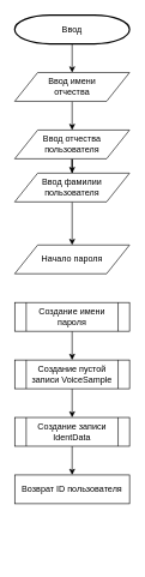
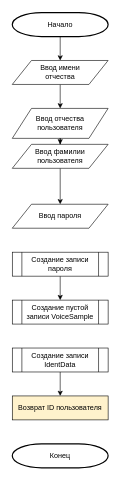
  <mxCell id="0" />
  <mxCell id="1" parent="0" />
  <mxCell id="2" value="" style="edgeStyle=orthogonalEdgeStyle;rounded=0;orthogonalLoop=1;jettySize=auto;html=1;" parent="1" source="3" target="5" edge="1"><mxGeometry relative="1" as="geometry" /></mxCell>
- <mxCell id="3" value="&lt;div&gt;Ввод&lt;/div&gt;" style="strokeWidth=2;html=1;shape=mxgraph.flowchart.terminator;whiteSpace=wrap;" parent="1" vertex="1"><mxGeometry x="20" y="20" width="160" height="40" as="geometry" /></mxCell>
+ <mxCell id="3" value="&lt;div&gt;Начало&lt;/div&gt;" style="strokeWidth=2;html=1;shape=mxgraph.flowchart.terminator;whiteSpace=wrap;" parent="1" vertex="1"><mxGeometry x="20" y="20" width="160" height="40" as="geometry" /></mxCell>
  <mxCell id="4" value="" style="edgeStyle=orthogonalEdgeStyle;rounded=0;orthogonalLoop=1;jettySize=auto;html=1;" parent="1" source="5" target="7" edge="1"><mxGeometry relative="1" as="geometry" /></mxCell>
  <mxCell id="5" value="&lt;div&gt;Ввод имени&lt;/div&gt;&lt;div&gt;отчества&lt;br&gt;&lt;/div&gt;" style="shape=parallelogram;perimeter=parallelogramPerimeter;whiteSpace=wrap;html=1;" parent="1" vertex="1"><mxGeometry x="20" y="100" width="160" height="40" as="geometry" /></mxCell>
  <mxCell id="6" value="" style="edgeStyle=orthogonalEdgeStyle;rounded=0;orthogonalLoop=1;jettySize=auto;html=1;" edge="1" parent="1" source="7" target="9"><mxGeometry relative="1" as="geometry" /></mxCell>
- <mxCell id="7" value="&lt;div&gt;Ввод отчества&lt;/div&gt;&lt;div&gt;пользователя&lt;br&gt;&lt;/div&gt;" style="shape=parallelogram;perimeter=parallelogramPerimeter;whiteSpace=wrap;html=1;" parent="1" vertex="1"><mxGeometry x="20" y="180" width="160" height="40" as="geometry" /></mxCell>
+ <mxCell id="7" value="&lt;div&gt;Ввод отчества&lt;/div&gt;&lt;div&gt;пользователя&lt;br&gt;&lt;/div&gt;" style="shape=parallelogram;perimeter=parallelogramPerimeter;whiteSpace=wrap;html=1;" parent="1" vertex="1"><mxGeometry x="20" y="180" width="160" height="50" as="geometry" /></mxCell>
  <mxCell id="8" value="" style="edgeStyle=orthogonalEdgeStyle;rounded=0;orthogonalLoop=1;jettySize=auto;html=1;" edge="1" parent="1" source="9" target="10"><mxGeometry relative="1" as="geometry" /></mxCell>
  <mxCell id="9" value="&lt;div&gt;Ввод фамилии&lt;/div&gt;&lt;div&gt;пользователя&lt;br&gt;&lt;/div&gt;" style="shape=parallelogram;perimeter=parallelogramPerimeter;whiteSpace=wrap;html=1;" vertex="1" parent="1"><mxGeometry x="20" y="240" width="160" height="40" as="geometry" /></mxCell>
- <mxCell id="10" value="&lt;div&gt;Начало пароля&lt;br&gt;&lt;/div&gt;" style="shape=parallelogram;perimeter=parallelogramPerimeter;whiteSpace=wrap;html=1;" vertex="1" parent="1"><mxGeometry x="20" y="340" width="160" height="40" as="geometry" /></mxCell>
+ <mxCell id="10" value="&lt;div&gt;Ввод пароля&lt;br&gt;&lt;/div&gt;" style="shape=parallelogram;perimeter=parallelogramPerimeter;whiteSpace=wrap;html=1;" vertex="1" parent="1"><mxGeometry x="20" y="340" width="160" height="40" as="geometry" /></mxCell>
+ <mxCell id="11" value="Конец" style="strokeWidth=2;html=1;shape=mxgraph.flowchart.terminator;whiteSpace=wrap;" parent="1" vertex="1"><mxGeometry x="20" y="740" width="160" height="40" as="geometry" /></mxCell>
  <mxCell id="12" value="" style="edgeStyle=orthogonalEdgeStyle;rounded=0;orthogonalLoop=1;jettySize=auto;html=1;" edge="1" parent="1" source="13" target="15"><mxGeometry relative="1" as="geometry" /></mxCell>
- <mxCell id="13" value="Создание имени пароля" style="shape=process;whiteSpace=wrap;html=1;backgroundOutline=1;" vertex="1" parent="1"><mxGeometry x="20" y="420" width="160" height="40" as="geometry" /></mxCell>
- <mxCell id="14" value="" style="edgeStyle=orthogonalEdgeStyle;rounded=0;orthogonalLoop=1;jettySize=auto;html=1;" edge="1" parent="1" source="15" target="17"><mxGeometry relative="1" as="geometry" /></mxCell>
+ <mxCell id="13" value="Создание записи пароля" style="shape=process;whiteSpace=wrap;html=1;backgroundOutline=1;" vertex="1" parent="1"><mxGeometry x="20" y="420" width="160" height="40" as="geometry" /></mxCell>
  <mxCell id="15" value="Создание пустой записи VoiceSample" style="shape=process;whiteSpace=wrap;html=1;backgroundOutline=1;" vertex="1" parent="1"><mxGeometry x="20" y="500" width="160" height="40" as="geometry" /></mxCell>
  <mxCell id="16" value="" style="edgeStyle=orthogonalEdgeStyle;rounded=0;orthogonalLoop=1;jettySize=auto;html=1;" edge="1" parent="1" source="17"><mxGeometry relative="1" as="geometry"><mxPoint x="100" y="660" as="targetPoint" /></mxGeometry></mxCell>
  <mxCell id="17" value="Создание записи IdentData" style="shape=process;whiteSpace=wrap;html=1;backgroundOutline=1;" vertex="1" parent="1"><mxGeometry x="20" y="580" width="160" height="40" as="geometry" /></mxCell>
- <mxCell id="18" value="Возврат ID пользователя" style="rounded=0;whiteSpace=wrap;html=1;" vertex="1" parent="1"><mxGeometry x="20" y="660" width="160" height="40" as="geometry" /></mxCell>
+ <mxCell id="18" value="Возврат ID пользователя" style="rounded=0;whiteSpace=wrap;html=1;fillColor=#fff2cc;" vertex="1" parent="1"><mxGeometry x="20" y="660" width="160" height="40" as="geometry" /></mxCell>
